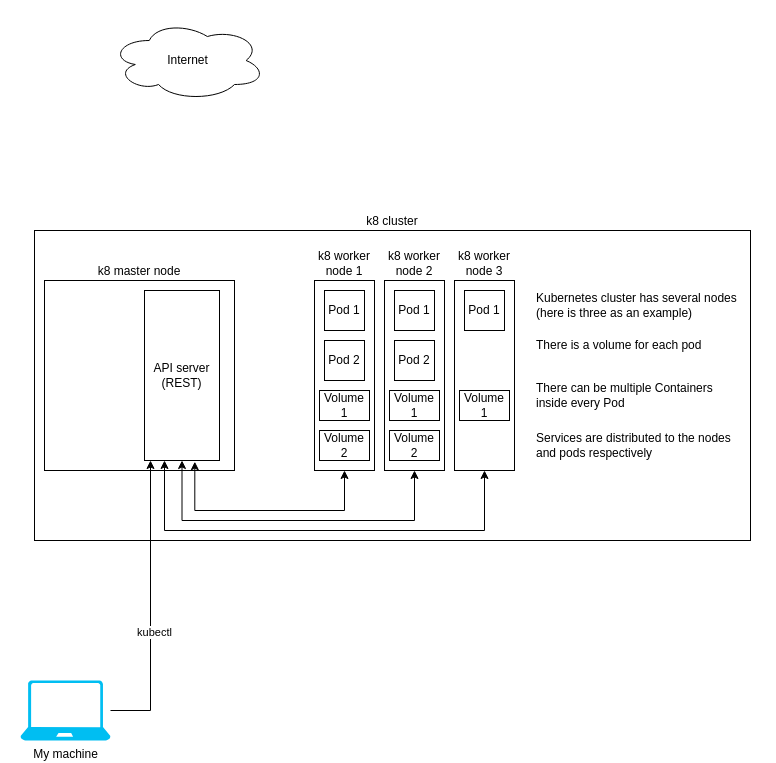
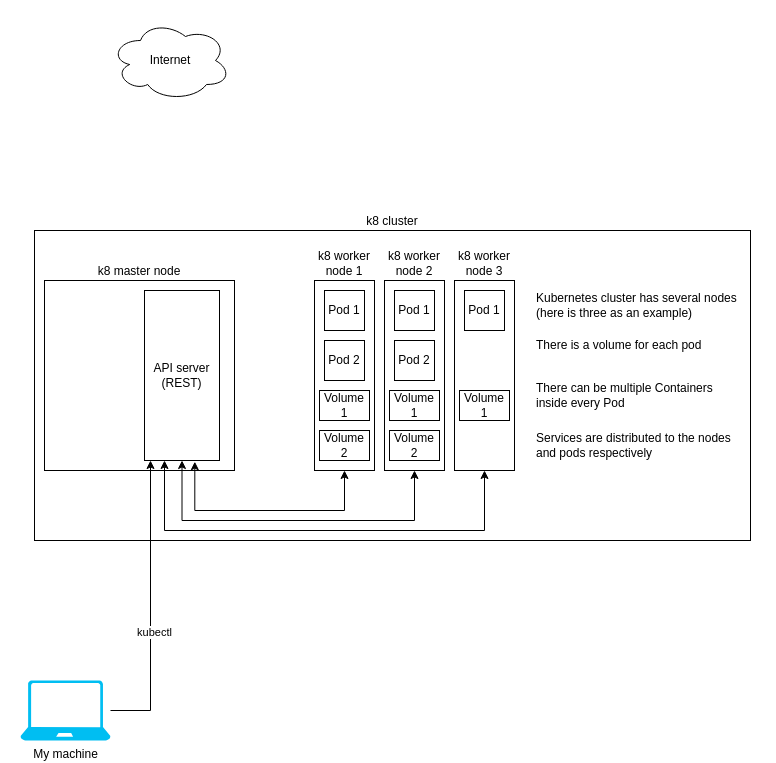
  <mxCell id="0" />
  <mxCell id="1" parent="0" />
  <mxCell id="2" value="k8 cluster" style="rounded=0;whiteSpace=wrap;html=1;labelPosition=center;verticalLabelPosition=top;align=center;verticalAlign=bottom;" vertex="1" parent="1"><mxGeometry x="34" y="230" width="716" height="310" as="geometry" /></mxCell>
  <mxCell id="3" value="k8 worker node 1" style="rounded=0;whiteSpace=wrap;html=1;labelPosition=center;verticalLabelPosition=top;align=center;verticalAlign=bottom;" vertex="1" parent="1"><mxGeometry x="314" y="280" width="60" height="190" as="geometry" /></mxCell>
  <mxCell id="4" value="k8 worker node 2" style="rounded=0;whiteSpace=wrap;html=1;labelPosition=center;verticalLabelPosition=top;align=center;verticalAlign=bottom;" vertex="1" parent="1"><mxGeometry x="384" y="280" width="60" height="190" as="geometry" /></mxCell>
  <mxCell id="5" value="k8 worker node 3" style="rounded=0;whiteSpace=wrap;html=1;labelPosition=center;verticalLabelPosition=top;align=center;verticalAlign=bottom;" vertex="1" parent="1"><mxGeometry x="454" y="280" width="60" height="190" as="geometry" /></mxCell>
  <mxCell id="6" value="Pod 1" style="whiteSpace=wrap;html=1;aspect=fixed;" vertex="1" parent="1"><mxGeometry x="324" y="290" width="40" height="40" as="geometry" /></mxCell>
  <mxCell id="7" value="Pod 1" style="whiteSpace=wrap;html=1;aspect=fixed;" vertex="1" parent="1"><mxGeometry x="394" y="290" width="40" height="40" as="geometry" /></mxCell>
  <mxCell id="8" value="Pod 1" style="whiteSpace=wrap;html=1;aspect=fixed;" vertex="1" parent="1"><mxGeometry x="464" y="290" width="40" height="40" as="geometry" /></mxCell>
  <mxCell id="9" value="Pod 2" style="whiteSpace=wrap;html=1;aspect=fixed;" vertex="1" parent="1"><mxGeometry x="324" y="340" width="40" height="40" as="geometry" /></mxCell>
  <mxCell id="10" value="Pod 2" style="whiteSpace=wrap;html=1;aspect=fixed;" vertex="1" parent="1"><mxGeometry x="394" y="340" width="40" height="40" as="geometry" /></mxCell>
  <mxCell id="11" value="Volume 1" style="rounded=0;whiteSpace=wrap;html=1;" vertex="1" parent="1"><mxGeometry x="319" y="390" width="50" height="30" as="geometry" /></mxCell>
  <mxCell id="12" value="Volume 2" style="rounded=0;whiteSpace=wrap;html=1;" vertex="1" parent="1"><mxGeometry x="389" y="430" width="50" height="30" as="geometry" /></mxCell>
  <mxCell id="13" value="There is a volume for each pod" style="text;html=1;align=left;verticalAlign=middle;resizable=0;points=[];autosize=1;strokeColor=none;" vertex="1" parent="1"><mxGeometry x="534" y="335" width="180" height="20" as="geometry" /></mxCell>
  <mxCell id="14" value="Volume 2" style="rounded=0;whiteSpace=wrap;html=1;" vertex="1" parent="1"><mxGeometry x="319" y="430" width="50" height="30" as="geometry" /></mxCell>
  <mxCell id="15" value="Volume 1" style="rounded=0;whiteSpace=wrap;html=1;" vertex="1" parent="1"><mxGeometry x="389" y="390" width="50" height="30" as="geometry" /></mxCell>
  <mxCell id="16" value="Volume 1" style="rounded=0;whiteSpace=wrap;html=1;" vertex="1" parent="1"><mxGeometry x="459" y="390" width="50" height="30" as="geometry" /></mxCell>
  <mxCell id="17" value="k8 master node" style="whiteSpace=wrap;html=1;aspect=fixed;labelPosition=center;verticalLabelPosition=top;align=center;verticalAlign=bottom;" vertex="1" parent="1"><mxGeometry x="44" y="280" width="190" height="190" as="geometry" /></mxCell>
  <mxCell id="18" value="API server (REST)" style="rounded=0;whiteSpace=wrap;html=1;" vertex="1" parent="1"><mxGeometry x="144" y="290" width="75" height="170" as="geometry" /></mxCell>
  <mxCell id="19" style="edgeStyle=orthogonalEdgeStyle;rounded=0;orthogonalLoop=1;jettySize=auto;html=1;startArrow=classic;startFill=1;" edge="1" parent="1" source="5"><mxGeometry relative="1" as="geometry"><mxPoint x="164" y="460" as="targetPoint" /><Array as="points"><mxPoint x="484" y="530" /><mxPoint x="164" y="530" /></Array></mxGeometry></mxCell>
- <mxCell id="20" value="Internet" style="ellipse;shape=cloud;whiteSpace=wrap;html=1;" vertex="1" parent="1"><mxGeometry x="110" y="20" width="155" height="80" as="geometry" /></mxCell>
+ <mxCell id="20" value="Internet" style="ellipse;shape=cloud;whiteSpace=wrap;html=1;" vertex="1" parent="1"><mxGeometry x="110" y="20" width="120" height="80" as="geometry" /></mxCell>
  <mxCell id="21" style="edgeStyle=orthogonalEdgeStyle;rounded=0;orthogonalLoop=1;jettySize=auto;html=1;entryX=0.5;entryY=1;entryDx=0;entryDy=0;startArrow=classic;startFill=1;" edge="1" parent="1" target="18"><mxGeometry relative="1" as="geometry"><mxPoint x="414" y="470" as="sourcePoint" /><Array as="points"><mxPoint x="414" y="520" /><mxPoint x="182" y="520" /></Array></mxGeometry></mxCell>
  <mxCell id="22" style="edgeStyle=orthogonalEdgeStyle;rounded=0;orthogonalLoop=1;jettySize=auto;html=1;entryX=0.671;entryY=1.007;entryDx=0;entryDy=0;entryPerimeter=0;startArrow=classic;startFill=1;" edge="1" parent="1" target="18"><mxGeometry relative="1" as="geometry"><mxPoint x="344" y="470" as="sourcePoint" /><Array as="points"><mxPoint x="344" y="510" /><mxPoint x="194" y="510" /></Array></mxGeometry></mxCell>
  <mxCell id="23" value="There can be multiple Containers&lt;br&gt;inside every Pod" style="text;html=1;align=left;verticalAlign=middle;resizable=0;points=[];autosize=1;strokeColor=none;" vertex="1" parent="1"><mxGeometry x="534" y="380" width="190" height="30" as="geometry" /></mxCell>
  <mxCell id="24" style="edgeStyle=orthogonalEdgeStyle;rounded=0;orthogonalLoop=1;jettySize=auto;html=1;entryX=0.08;entryY=1;entryDx=0;entryDy=0;entryPerimeter=0;startArrow=none;startFill=0;" edge="1" parent="1" source="26" target="18"><mxGeometry relative="1" as="geometry" /></mxCell>
  <mxCell id="25" value="kubectl" style="edgeLabel;html=1;align=center;verticalAlign=middle;resizable=0;points=[];" vertex="1" connectable="0" parent="24"><mxGeometry x="-0.18" y="-3" relative="1" as="geometry"><mxPoint as="offset" /></mxGeometry></mxCell>
  <mxCell id="26" value="My machine" style="verticalLabelPosition=bottom;html=1;verticalAlign=top;align=center;strokeColor=none;fillColor=#00BEF2;shape=mxgraph.azure.laptop;pointerEvents=1;" vertex="1" parent="1"><mxGeometry x="20" y="680" width="90" height="60" as="geometry" /></mxCell>
  <mxCell id="27" value="Kubernetes cluster has several nodes&lt;br&gt;(here is three as an example)" style="text;html=1;align=left;verticalAlign=middle;resizable=0;points=[];autosize=1;strokeColor=none;" vertex="1" parent="1"><mxGeometry x="534" y="290" width="220" height="30" as="geometry" /></mxCell>
  <mxCell id="28" value="Services are distributed to the nodes&lt;br&gt;and pods respectively" style="text;html=1;align=left;verticalAlign=middle;resizable=0;points=[];autosize=1;strokeColor=none;" vertex="1" parent="1"><mxGeometry x="534" y="430" width="210" height="30" as="geometry" /></mxCell>
